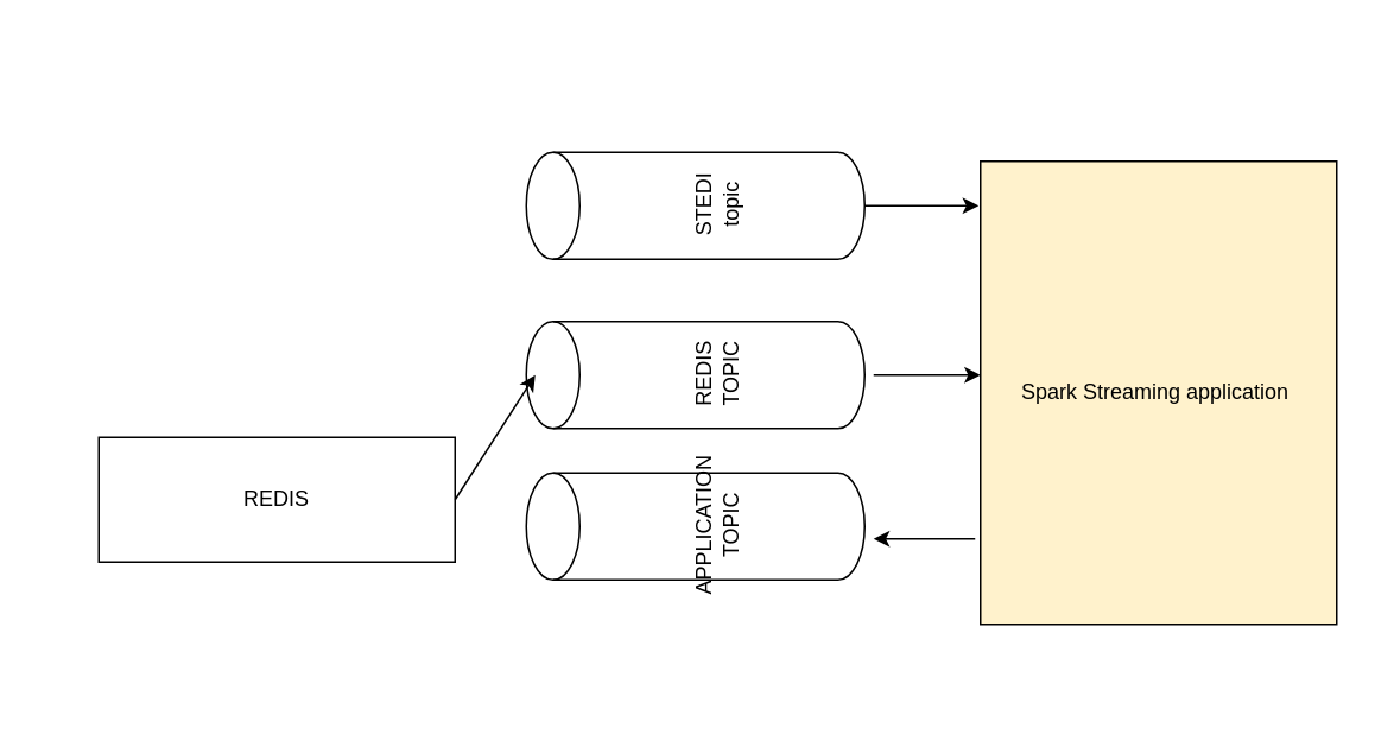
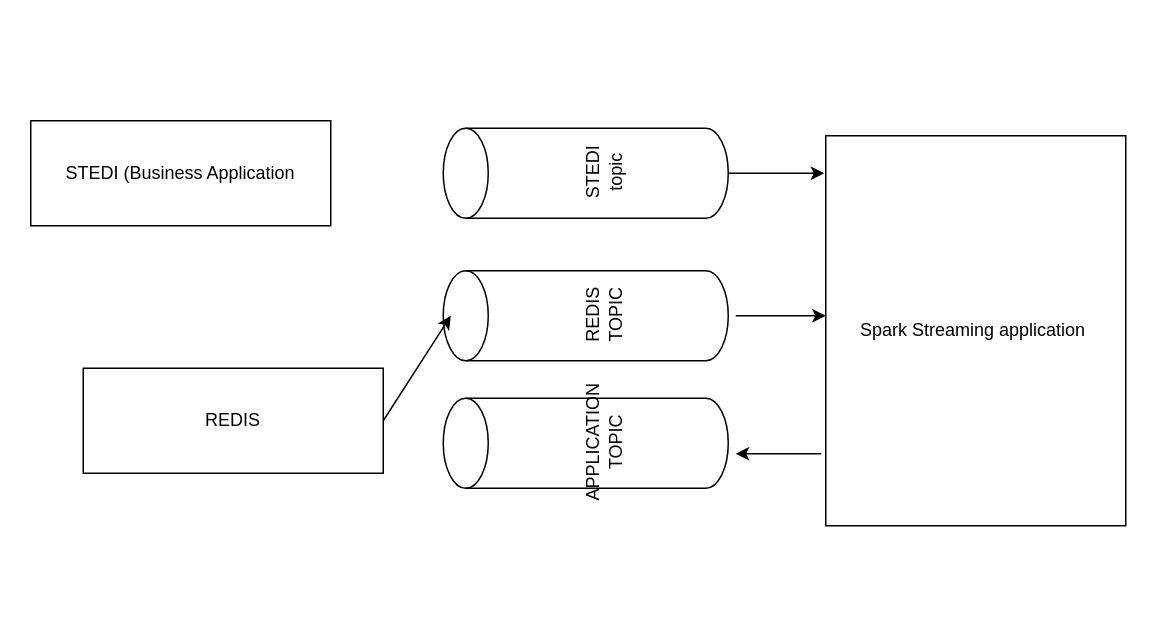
  <mxCell id="0" />
  <mxCell id="1" parent="0" />
- <mxCell id="3" value="Spark Streaming application&amp;nbsp;" style="rounded=0;whiteSpace=wrap;html=1;fillColor=#fff2cc;" vertex="1" parent="1"><mxGeometry x="550" y="90" width="200" height="260" as="geometry" /></mxCell>
+ <mxCell id="2" value="STEDI (Business Application" style="rounded=0;whiteSpace=wrap;html=1;" vertex="1" parent="1"><mxGeometry x="20" y="80" width="200" height="70" as="geometry" /></mxCell>
+ <mxCell id="3" value="Spark Streaming application&amp;nbsp;" style="rounded=0;whiteSpace=wrap;html=1;" vertex="1" parent="1"><mxGeometry x="550" y="90" width="200" height="260" as="geometry" /></mxCell>
  <mxCell id="4" value="REDIS" style="rounded=0;whiteSpace=wrap;html=1;" vertex="1" parent="1"><mxGeometry x="55" y="245" width="200" height="70" as="geometry" /></mxCell>
  <mxCell id="5" value="REDIS TOPIC" style="shape=cylinder3;whiteSpace=wrap;html=1;boundedLbl=1;backgroundOutline=1;size=15;rotation=-90;" vertex="1" parent="1"><mxGeometry x="360" y="115" width="60" height="190" as="geometry" /></mxCell>
  <mxCell id="6" value="STEDI topic" style="shape=cylinder3;whiteSpace=wrap;html=1;boundedLbl=1;backgroundOutline=1;size=15;rotation=-90;" vertex="1" parent="1"><mxGeometry x="360" y="20" width="60" height="190" as="geometry" /></mxCell>
  <mxCell id="7" value="" style="endArrow=classic;html=1;exitX=1;exitY=0.5;exitDx=0;exitDy=0;" edge="1" parent="1" source="4"><mxGeometry width="50" height="50" relative="1" as="geometry"><mxPoint x="280" y="400" as="sourcePoint" /><mxPoint x="300" y="210" as="targetPoint" /></mxGeometry></mxCell>
  <mxCell id="8" value="" style="endArrow=classic;html=1;exitX=0.5;exitY=1;exitDx=0;exitDy=0;exitPerimeter=0;" edge="1" parent="1" source="6"><mxGeometry width="50" height="50" relative="1" as="geometry"><mxPoint x="480" y="20" as="sourcePoint" /><mxPoint x="549" y="115" as="targetPoint" /></mxGeometry></mxCell>
  <mxCell id="9" value="" style="endArrow=classic;html=1;" edge="1" parent="1"><mxGeometry width="50" height="50" relative="1" as="geometry"><mxPoint x="490" y="210" as="sourcePoint" /><mxPoint x="550" y="210" as="targetPoint" /></mxGeometry></mxCell>
  <mxCell id="10" value="APPLICATION TOPIC" style="shape=cylinder3;whiteSpace=wrap;html=1;boundedLbl=1;backgroundOutline=1;size=15;rotation=-90;" vertex="1" parent="1"><mxGeometry x="360" y="200" width="60" height="190" as="geometry" /></mxCell>
  <mxCell id="11" value="" style="endArrow=classic;html=1;" edge="1" parent="1"><mxGeometry width="50" height="50" relative="1" as="geometry"><mxPoint x="547" y="302" as="sourcePoint" /><mxPoint x="490" y="302" as="targetPoint" /></mxGeometry></mxCell>
